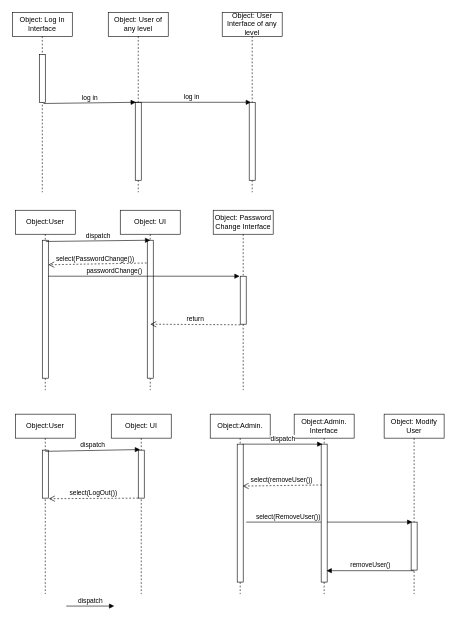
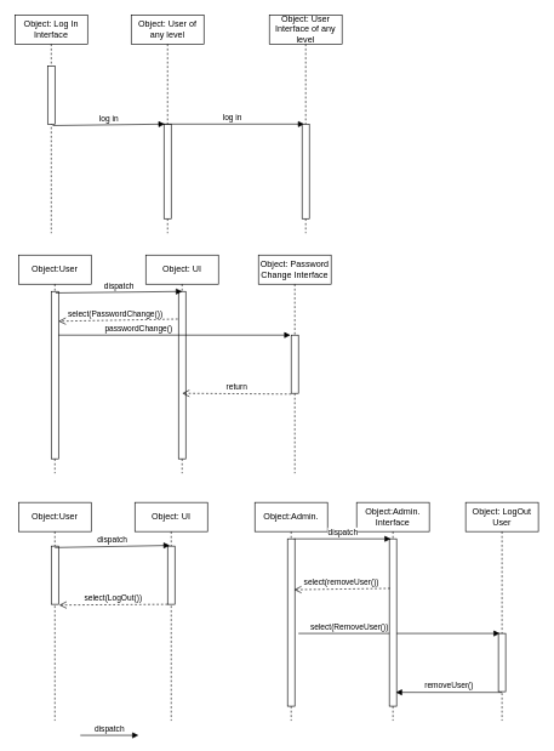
  <mxCell id="0" />
  <mxCell id="1" parent="0" />
  <mxCell id="2" value="Object: Log In Interface" style="shape=umlLifeline;perimeter=lifelinePerimeter;whiteSpace=wrap;html=1;container=1;collapsible=0;recursiveResize=0;outlineConnect=0;" vertex="1" parent="1"><mxGeometry x="20" y="20" width="100" height="300" as="geometry" /></mxCell>
  <mxCell id="3" value="" style="html=1;points=[];perimeter=orthogonalPerimeter;" vertex="1" parent="2"><mxGeometry x="45" y="70" width="10" height="80" as="geometry" /></mxCell>
  <mxCell id="4" value="Object: User of any level" style="shape=umlLifeline;perimeter=lifelinePerimeter;whiteSpace=wrap;html=1;container=1;collapsible=0;recursiveResize=0;outlineConnect=0;" vertex="1" parent="1"><mxGeometry x="180" y="20" width="100" height="300" as="geometry" /></mxCell>
  <mxCell id="5" value="" style="html=1;points=[];perimeter=orthogonalPerimeter;" vertex="1" parent="4"><mxGeometry x="45" y="150" width="10" height="130" as="geometry" /></mxCell>
  <mxCell id="6" value="log in" style="html=1;verticalAlign=bottom;endArrow=block;entryX=0.3;entryY=0;entryDx=0;entryDy=0;entryPerimeter=0;" edge="1" parent="4" target="8"><mxGeometry width="80" relative="1" as="geometry"><mxPoint x="40" y="150" as="sourcePoint" /><mxPoint x="120" y="150" as="targetPoint" /></mxGeometry></mxCell>
  <mxCell id="7" value="Object: User Interface of any level" style="shape=umlLifeline;perimeter=lifelinePerimeter;whiteSpace=wrap;html=1;container=1;collapsible=0;recursiveResize=0;outlineConnect=0;" vertex="1" parent="1"><mxGeometry x="370" y="20" width="100" height="300" as="geometry" /></mxCell>
  <mxCell id="8" value="" style="html=1;points=[];perimeter=orthogonalPerimeter;" vertex="1" parent="7"><mxGeometry x="45" y="150" width="10" height="130" as="geometry" /></mxCell>
  <mxCell id="9" value="log in" style="html=1;verticalAlign=bottom;endArrow=block;exitX=0.7;exitY=1.025;exitDx=0;exitDy=0;exitPerimeter=0;" edge="1" parent="1" source="3"><mxGeometry width="80" relative="1" as="geometry"><mxPoint x="80" y="170" as="sourcePoint" /><mxPoint x="226" y="170" as="targetPoint" /></mxGeometry></mxCell>
  <mxCell id="10" value="Object:User" style="shape=umlLifeline;perimeter=lifelinePerimeter;whiteSpace=wrap;html=1;container=1;collapsible=0;recursiveResize=0;outlineConnect=0;" vertex="1" parent="1"><mxGeometry x="25" y="350" width="100" height="300" as="geometry" /></mxCell>
  <mxCell id="11" value="" style="html=1;points=[];perimeter=orthogonalPerimeter;" vertex="1" parent="10"><mxGeometry x="45" y="50" width="10" height="230" as="geometry" /></mxCell>
  <mxCell id="12" value="Object: UI" style="shape=umlLifeline;perimeter=lifelinePerimeter;whiteSpace=wrap;html=1;container=1;collapsible=0;recursiveResize=0;outlineConnect=0;" vertex="1" parent="1"><mxGeometry x="200" y="350" width="100" height="300" as="geometry" /></mxCell>
  <mxCell id="13" value="" style="html=1;points=[];perimeter=orthogonalPerimeter;" vertex="1" parent="12"><mxGeometry x="45" y="50" width="10" height="230" as="geometry" /></mxCell>
  <mxCell id="14" value="Object: Password Change Interface" style="shape=umlLifeline;perimeter=lifelinePerimeter;whiteSpace=wrap;html=1;container=1;collapsible=0;recursiveResize=0;outlineConnect=0;" vertex="1" parent="1"><mxGeometry x="355" y="350" width="100" height="300" as="geometry" /></mxCell>
  <mxCell id="15" value="" style="html=1;points=[];perimeter=orthogonalPerimeter;" vertex="1" parent="14"><mxGeometry x="45" y="110" width="10" height="80" as="geometry" /></mxCell>
  <mxCell id="16" value="dispatch" style="html=1;verticalAlign=bottom;endArrow=block;exitX=0.6;exitY=0.009;exitDx=0;exitDy=0;exitPerimeter=0;entryX=0.5;entryY=0;entryDx=0;entryDy=0;entryPerimeter=0;" edge="1" parent="1" source="11" target="13"><mxGeometry width="80" relative="1" as="geometry"><mxPoint x="80" y="430" as="sourcePoint" /><mxPoint x="243" y="430" as="targetPoint" /></mxGeometry></mxCell>
  <mxCell id="17" value="select(PasswordChange())" style="html=1;verticalAlign=bottom;endArrow=open;dashed=1;endSize=8;entryX=1;entryY=0.178;entryDx=0;entryDy=0;entryPerimeter=0;exitX=-0.1;exitY=0.165;exitDx=0;exitDy=0;exitPerimeter=0;" edge="1" parent="1" source="13" target="11"><mxGeometry x="0.048" relative="1" as="geometry"><mxPoint x="247" y="456" as="sourcePoint" /><mxPoint x="81" y="456" as="targetPoint" /><mxPoint as="offset" /></mxGeometry></mxCell>
  <mxCell id="18" value="passwordChange()" style="html=1;verticalAlign=bottom;endArrow=block;entryX=-0.1;entryY=0;entryDx=0;entryDy=0;entryPerimeter=0;" edge="1" parent="1" source="11" target="15"><mxGeometry x="-0.31" width="80" relative="1" as="geometry"><mxPoint x="110" y="490" as="sourcePoint" /><mxPoint x="190" y="490" as="targetPoint" /><mxPoint as="offset" /></mxGeometry></mxCell>
  <mxCell id="19" value="return" style="html=1;verticalAlign=bottom;endArrow=open;dashed=1;endSize=8;exitX=0;exitY=1.013;exitDx=0;exitDy=0;exitPerimeter=0;" edge="1" parent="1" source="15"><mxGeometry relative="1" as="geometry"><mxPoint x="380" y="540" as="sourcePoint" /><mxPoint x="250" y="540" as="targetPoint" /></mxGeometry></mxCell>
  <mxCell id="20" value="Object:User" style="shape=umlLifeline;perimeter=lifelinePerimeter;whiteSpace=wrap;html=1;container=1;collapsible=0;recursiveResize=0;outlineConnect=0;" vertex="1" parent="1"><mxGeometry x="25" y="690" width="100" height="300" as="geometry" /></mxCell>
  <mxCell id="21" value="" style="html=1;points=[];perimeter=orthogonalPerimeter;" vertex="1" parent="20"><mxGeometry x="45" y="60" width="10" height="80" as="geometry" /></mxCell>
  <mxCell id="22" value="Object: UI" style="shape=umlLifeline;perimeter=lifelinePerimeter;whiteSpace=wrap;html=1;container=1;collapsible=0;recursiveResize=0;outlineConnect=0;" vertex="1" parent="1"><mxGeometry x="185" y="690" width="100" height="300" as="geometry" /></mxCell>
  <mxCell id="23" value="" style="html=1;points=[];perimeter=orthogonalPerimeter;" vertex="1" parent="22"><mxGeometry x="45" y="60" width="10" height="80" as="geometry" /></mxCell>
  <mxCell id="24" value="dispatch" style="html=1;verticalAlign=bottom;endArrow=block;exitX=0.5;exitY=0.025;exitDx=0;exitDy=0;exitPerimeter=0;entryX=0.3;entryY=-0.012;entryDx=0;entryDy=0;entryPerimeter=0;" edge="1" parent="1" source="21" target="23"><mxGeometry width="80" relative="1" as="geometry"><mxPoint x="130" y="750" as="sourcePoint" /><mxPoint x="210" y="750" as="targetPoint" /><Array as="points" /></mxGeometry></mxCell>
  <mxCell id="25" value="select(LogOut())" style="html=1;verticalAlign=bottom;endArrow=open;dashed=1;endSize=8;" edge="1" parent="1"><mxGeometry relative="1" as="geometry"><mxPoint x="230" y="830" as="sourcePoint" /><mxPoint x="81" y="831" as="targetPoint" /></mxGeometry></mxCell>
  <mxCell id="26" value="Object:Admin." style="shape=umlLifeline;perimeter=lifelinePerimeter;whiteSpace=wrap;html=1;container=1;collapsible=0;recursiveResize=0;outlineConnect=0;" vertex="1" parent="1"><mxGeometry x="350" y="690" width="100" height="300" as="geometry" /></mxCell>
  <mxCell id="27" value="" style="html=1;points=[];perimeter=orthogonalPerimeter;" vertex="1" parent="26"><mxGeometry x="45" y="50" width="10" height="230" as="geometry" /></mxCell>
  <mxCell id="28" value="select(RemoveUser())" style="html=1;verticalAlign=bottom;endArrow=block;entryX=0.2;entryY=0;entryDx=0;entryDy=0;entryPerimeter=0;" edge="1" parent="26" target="32"><mxGeometry x="-0.495" width="80" relative="1" as="geometry"><mxPoint x="60" y="180" as="sourcePoint" /><mxPoint x="160" y="170" as="targetPoint" /><mxPoint as="offset" /></mxGeometry></mxCell>
  <mxCell id="29" value="Object:Admin. Interface" style="shape=umlLifeline;perimeter=lifelinePerimeter;whiteSpace=wrap;html=1;container=1;collapsible=0;recursiveResize=0;outlineConnect=0;" vertex="1" parent="1"><mxGeometry x="490" y="690" width="100" height="300" as="geometry" /></mxCell>
  <mxCell id="30" value="" style="html=1;points=[];perimeter=orthogonalPerimeter;" vertex="1" parent="29"><mxGeometry x="45" y="50" width="10" height="230" as="geometry" /></mxCell>
- <mxCell id="31" value="Object: Modify User" style="shape=umlLifeline;perimeter=lifelinePerimeter;whiteSpace=wrap;html=1;container=1;collapsible=0;recursiveResize=0;outlineConnect=0;" vertex="1" parent="1"><mxGeometry x="640" y="690" width="100" height="300" as="geometry" /></mxCell>
+ <mxCell id="31" value="Object: LogOut User" style="shape=umlLifeline;perimeter=lifelinePerimeter;whiteSpace=wrap;html=1;container=1;collapsible=0;recursiveResize=0;outlineConnect=0;" vertex="1" parent="1"><mxGeometry x="640" y="690" width="100" height="300" as="geometry" /></mxCell>
  <mxCell id="32" value="" style="html=1;points=[];perimeter=orthogonalPerimeter;" vertex="1" parent="31"><mxGeometry x="45" y="180" width="10" height="80" as="geometry" /></mxCell>
  <mxCell id="33" value="removeUser()" style="html=1;verticalAlign=bottom;endArrow=block;entryX=0.5;entryY=1.013;entryDx=0;entryDy=0;entryPerimeter=0;exitX=0.5;exitY=1.013;exitDx=0;exitDy=0;exitPerimeter=0;" edge="1" parent="31" source="32"><mxGeometry width="80" relative="1" as="geometry"><mxPoint x="30" y="250" as="sourcePoint" /><mxPoint x="-96" y="261" as="targetPoint" /><Array as="points" /></mxGeometry></mxCell>
  <mxCell id="34" value="dispatch" style="html=1;verticalAlign=bottom;endArrow=block;" edge="1" parent="1"><mxGeometry width="80" relative="1" as="geometry"><mxPoint x="404" y="740" as="sourcePoint" /><mxPoint x="537" y="740" as="targetPoint" /></mxGeometry></mxCell>
  <mxCell id="35" value="select(removeUser())" style="html=1;verticalAlign=bottom;endArrow=open;dashed=1;endSize=8;exitX=0.1;exitY=0.296;exitDx=0;exitDy=0;exitPerimeter=0;entryX=0.9;entryY=0.304;entryDx=0;entryDy=0;entryPerimeter=0;" edge="1" parent="1" source="30" target="27"><mxGeometry x="0.008" y="-1" relative="1" as="geometry"><mxPoint x="510" y="810" as="sourcePoint" /><mxPoint x="430" y="810" as="targetPoint" /><mxPoint as="offset" /></mxGeometry></mxCell>
  <mxCell id="36" value="dispatch" style="html=1;verticalAlign=bottom;endArrow=block;" edge="1" parent="1"><mxGeometry width="80" relative="1" as="geometry"><mxPoint x="110" y="1010" as="sourcePoint" /><mxPoint x="190" y="1010" as="targetPoint" /></mxGeometry></mxCell>
